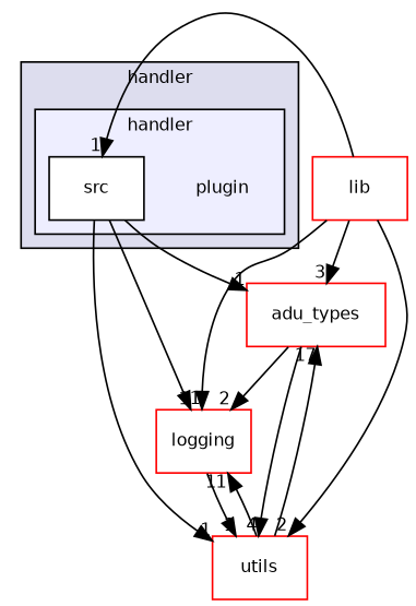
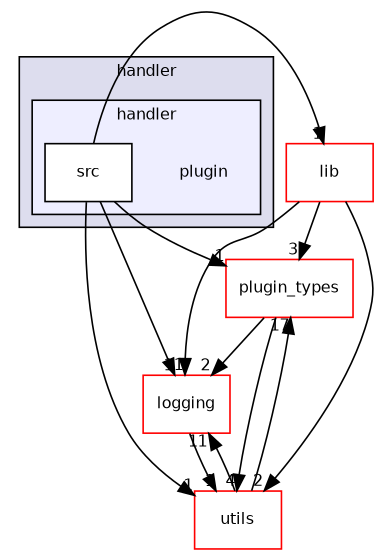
  digraph {
    compound=true
    node [fontname=Helvetica fontsize=10 shape=box color=red fillcolor=white style=filled]
    edge [headlabel=1 labeldistance=1.5 labelfontname=Helvetica labelfontsize=10]
    n1 [label=plugin shape=plaintext color="" fillcolor="" style=""]
    n2 [color=black label=src]
-   n3 [label=adu_types]
+   n3 [label=plugin_types]
    n4 [label=lib]
    n5 [label=logging]
    n6 [label=utils]
    subgraph cluster_1 {
      bgcolor="#ddddee"
      fontname=Helvetica
      fontsize=10
      label=handler
      pencolor=black
      subgraph cluster_2 {
        bgcolor="#eeeeff"
        fontname=Helvetica
        fontsize=10
        pencolor=black
        n1
        n2
      }
    }
    n2 -> n3
-   n4 -> n2
+   n2 -> n4
    n2 -> n5
    n2 -> n6
    n3 -> n5 [headlabel=2]
    n3 -> n6 [headlabel=4]
    n4 -> n3 [headlabel=3]
    n4 -> n5
    n4 -> n6 [headlabel=2]
    n5 -> n6
    n6 -> n3 [headlabel=17]
    n6 -> n5 [headlabel=11]
  }
